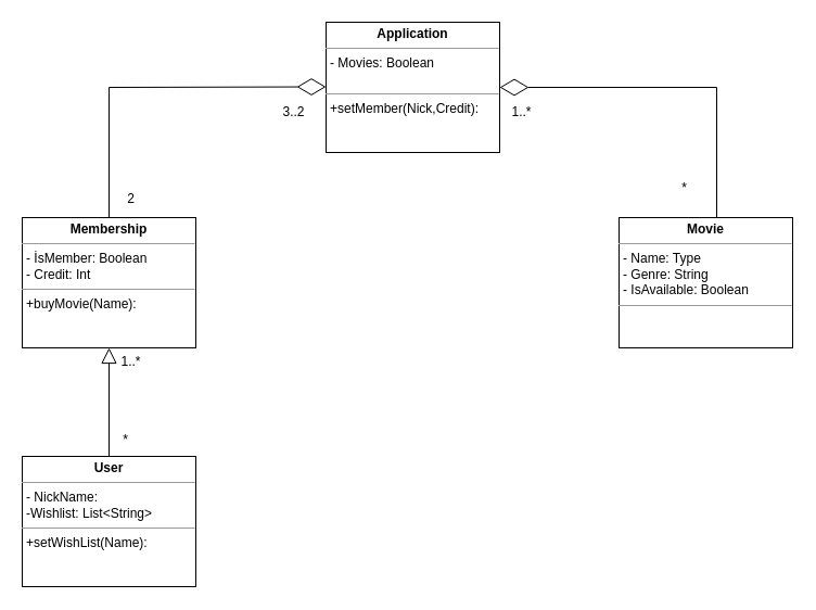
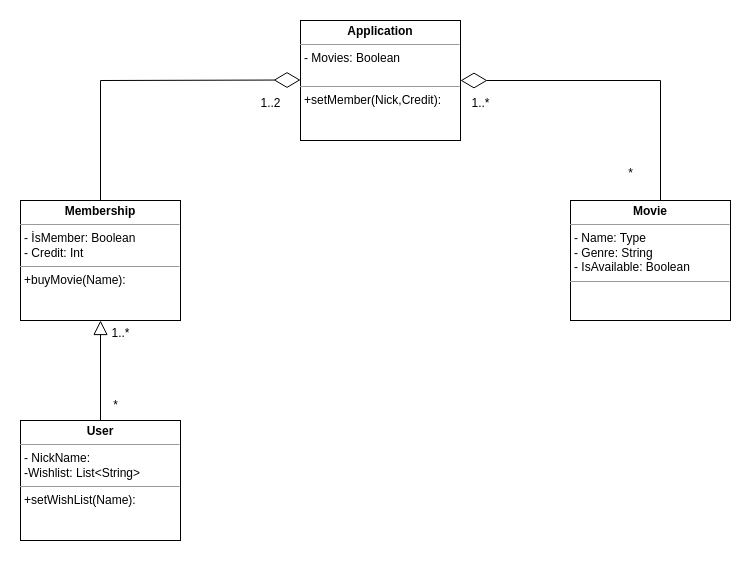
  <mxCell id="0" />
  <mxCell id="1" parent="0" />
  <mxCell id="2" value="&lt;p style=&quot;margin:0px;margin-top:4px;text-align:center;&quot;&gt;&lt;b&gt;Movie&lt;/b&gt;&lt;/p&gt;&lt;hr size=&quot;1&quot;&gt;&lt;p style=&quot;margin:0px;margin-left:4px;&quot;&gt;- Name: Type&lt;/p&gt;&lt;p style=&quot;margin:0px;margin-left:4px;&quot;&gt;- Genre: String&lt;br&gt;&lt;/p&gt;&lt;p style=&quot;margin:0px;margin-left:4px;&quot;&gt;- IsAvailable: Boolean&lt;br&gt;&lt;/p&gt;&lt;hr size=&quot;1&quot;&gt;&lt;p style=&quot;margin:0px;margin-left:4px;&quot;&gt;&lt;br&gt;&lt;/p&gt;" style="verticalAlign=top;align=left;overflow=fill;fontSize=12;fontFamily=Helvetica;html=1;whiteSpace=wrap;" vertex="1" parent="1"><mxGeometry x="570" y="200" width="160" height="120" as="geometry" /></mxCell>
  <mxCell id="3" value="&lt;p style=&quot;margin:0px;margin-top:4px;text-align:center;&quot;&gt;&lt;b&gt;Membership&lt;/b&gt;&lt;/p&gt;&lt;hr size=&quot;1&quot;&gt;&lt;p style=&quot;margin:0px;margin-left:4px;&quot;&gt;- İsMember: Boolean&lt;/p&gt;&lt;p style=&quot;margin:0px;margin-left:4px;&quot;&gt;- Credit: Int&lt;/p&gt;&lt;hr size=&quot;1&quot;&gt;&lt;p style=&quot;margin:0px;margin-left:4px;&quot;&gt;+buyMovie(Name):&lt;/p&gt;" style="verticalAlign=top;align=left;overflow=fill;fontSize=12;fontFamily=Helvetica;html=1;whiteSpace=wrap;" vertex="1" parent="1"><mxGeometry x="20" y="200" width="160" height="120" as="geometry" /></mxCell>
  <mxCell id="4" value="&lt;p style=&quot;margin:0px;margin-top:4px;text-align:center;&quot;&gt;&lt;b&gt;Application&lt;/b&gt;&lt;/p&gt;&lt;hr size=&quot;1&quot;&gt;&lt;p style=&quot;margin:0px;margin-left:4px;&quot;&gt;- Movies: Boolean&lt;/p&gt;&lt;p style=&quot;margin:0px;margin-left:4px;&quot;&gt;&lt;br&gt;&lt;/p&gt;&lt;hr size=&quot;1&quot;&gt;&lt;p style=&quot;margin:0px;margin-left:4px;&quot;&gt;+setMember(Nick,Credit):&lt;/p&gt;" style="verticalAlign=top;align=left;overflow=fill;fontSize=12;fontFamily=Helvetica;html=1;whiteSpace=wrap;" vertex="1" parent="1"><mxGeometry x="300" y="20" width="160" height="120" as="geometry" /></mxCell>
  <mxCell id="5" value="" style="endArrow=diamondThin;endFill=0;endSize=24;html=1;rounded=0;exitX=0.5;exitY=0;exitDx=0;exitDy=0;" edge="1" parent="1" source="3"><mxGeometry width="160" relative="1" as="geometry"><mxPoint x="60" y="80" as="sourcePoint" /><mxPoint x="300" y="79.5" as="targetPoint" /><Array as="points"><mxPoint x="100" y="80" /></Array></mxGeometry></mxCell>
  <mxCell id="6" value="" style="endArrow=diamondThin;endFill=0;endSize=24;html=1;rounded=0;exitX=0.5;exitY=0;exitDx=0;exitDy=0;entryX=1;entryY=0.5;entryDx=0;entryDy=0;" edge="1" parent="1" target="4"><mxGeometry width="160" relative="1" as="geometry"><mxPoint x="660" y="200" as="sourcePoint" /><mxPoint x="860" y="79.5" as="targetPoint" /><Array as="points"><mxPoint x="660" y="80" /></Array></mxGeometry></mxCell>
  <mxCell id="7" value="&lt;p style=&quot;margin:0px;margin-top:4px;text-align:center;&quot;&gt;&lt;b&gt;User&lt;/b&gt;&lt;/p&gt;&lt;hr size=&quot;1&quot;&gt;&lt;p style=&quot;margin:0px;margin-left:4px;&quot;&gt;- NickName:&lt;/p&gt;&lt;p style=&quot;margin:0px;margin-left:4px;&quot;&gt;-Wishlist: List&amp;lt;String&amp;gt;&lt;/p&gt;&lt;hr size=&quot;1&quot;&gt;&lt;p style=&quot;margin:0px;margin-left:4px;&quot;&gt;+setWishList(Name):&lt;/p&gt;&lt;p style=&quot;margin:0px;margin-left:4px;&quot;&gt;&lt;br&gt;&lt;/p&gt;" style="verticalAlign=top;align=left;overflow=fill;fontSize=12;fontFamily=Helvetica;html=1;whiteSpace=wrap;" vertex="1" parent="1"><mxGeometry x="20" y="420" width="160" height="120" as="geometry" /></mxCell>
  <mxCell id="8" value="" style="edgeStyle=none;html=1;endSize=12;endArrow=block;endFill=0;rounded=0;entryX=0.5;entryY=1;entryDx=0;entryDy=0;exitX=0.5;exitY=0;exitDx=0;exitDy=0;" edge="1" parent="1" source="7" target="3"><mxGeometry width="160" relative="1" as="geometry"><mxPoint x="10" y="370" as="sourcePoint" /><mxPoint x="170" y="370" as="targetPoint" /></mxGeometry></mxCell>
- <mxCell id="9" value="3..2" style="text;html=1;align=center;verticalAlign=middle;resizable=0;points=[];autosize=1;strokeColor=none;fillColor=none;" vertex="1" parent="1"><mxGeometry x="250" y="88" width="40" height="30" as="geometry" /></mxCell>
- <mxCell id="10" value="2" style="text;html=1;align=center;verticalAlign=middle;resizable=0;points=[];autosize=1;strokeColor=none;fillColor=none;" vertex="1" parent="1"><mxGeometry x="105" y="168" width="30" height="30" as="geometry" /></mxCell>
+ <mxCell id="9" value="1..2" style="text;html=1;align=center;verticalAlign=middle;resizable=0;points=[];autosize=1;strokeColor=none;fillColor=none;" vertex="1" parent="1"><mxGeometry x="250" y="88" width="40" height="30" as="geometry" /></mxCell>
  <mxCell id="11" value="1..*" style="text;html=1;align=center;verticalAlign=middle;resizable=0;points=[];autosize=1;strokeColor=none;fillColor=none;" vertex="1" parent="1"><mxGeometry x="100" y="318" width="40" height="30" as="geometry" /></mxCell>
  <mxCell id="12" value="*" style="text;html=1;align=center;verticalAlign=middle;resizable=0;points=[];autosize=1;strokeColor=none;fillColor=none;" vertex="1" parent="1"><mxGeometry x="100" y="390" width="30" height="30" as="geometry" /></mxCell>
  <mxCell id="13" value="1..*" style="text;html=1;align=center;verticalAlign=middle;resizable=0;points=[];autosize=1;strokeColor=none;fillColor=none;" vertex="1" parent="1"><mxGeometry x="460" y="88" width="40" height="30" as="geometry" /></mxCell>
  <mxCell id="14" value="*" style="text;html=1;align=center;verticalAlign=middle;resizable=0;points=[];autosize=1;strokeColor=none;fillColor=none;" vertex="1" parent="1"><mxGeometry x="615" y="158" width="30" height="30" as="geometry" /></mxCell>
